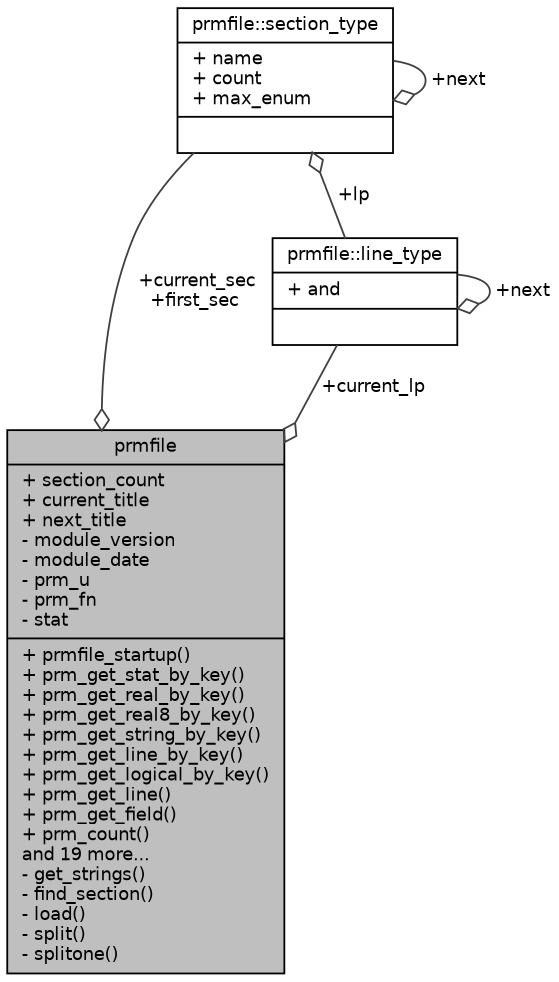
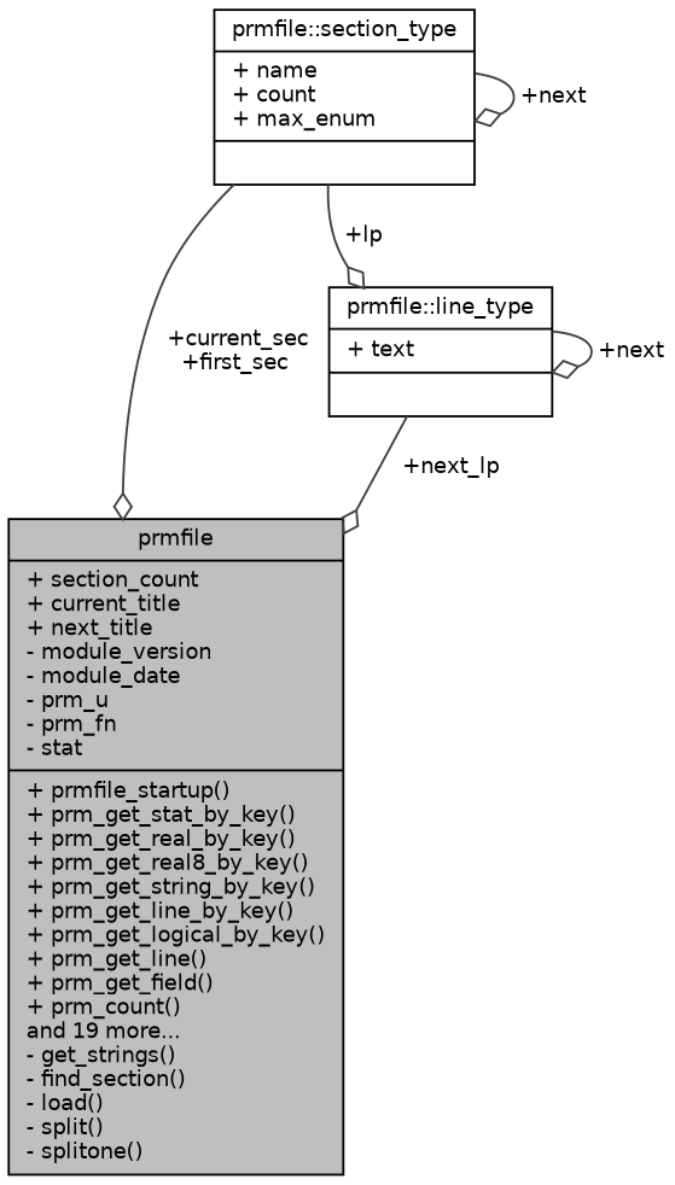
  digraph {
    node [color=black fillcolor=white fontname=Helvetica fontsize=10 shape=record style=filled]
    edge [arrowhead=odiamond color=grey25 fontname=Helvetica fontsize=10 labelfontname=Helvetica labelfontsize=10 style=solid]
    n1 [fillcolor=grey75 fontcolor=black height=0.2 label="{prmfile\n|+ section_count\l+ current_title\l+ next_title\l- module_version\l- module_date\l- prm_u\l- prm_fn\l- stat\l|+ prmfile_startup()\l+ prm_get_stat_by_key()\l+ prm_get_real_by_key()\l+ prm_get_real8_by_key()\l+ prm_get_string_by_key()\l+ prm_get_line_by_key()\l+ prm_get_logical_by_key()\l+ prm_get_line()\l+ prm_get_field()\l+ prm_count()\land 19 more...\l- get_strings()\l- find_section()\l- load()\l- split()\l- splitone()\l}" width=0.4]
    n2 [height=0.2 label="{prmfile::section_type\n|+ name\l+ count\l+ max_enum\l|}" width=0.4]
-   n3 [height=0.2 label="{prmfile::line_type\n|+ and\l|}" width=0.4]
+   n3 [height=0.2 label="{prmfile::line_type\n|+ text\l|}" width=0.4]
    n2 -> n1 [label=" +current_sec\n+first_sec"]
    n2 -> n2 [label=" +next"]
-   n3 -> n1 [label=" +current_lp"]
-   n3 -> n2 [label=" +lp"]
+   n3 -> n1 [label=" +next_lp"]
+   n2 -> n3 [label=" +lp"]
    n3 -> n3 [label=" +next"]
  }
